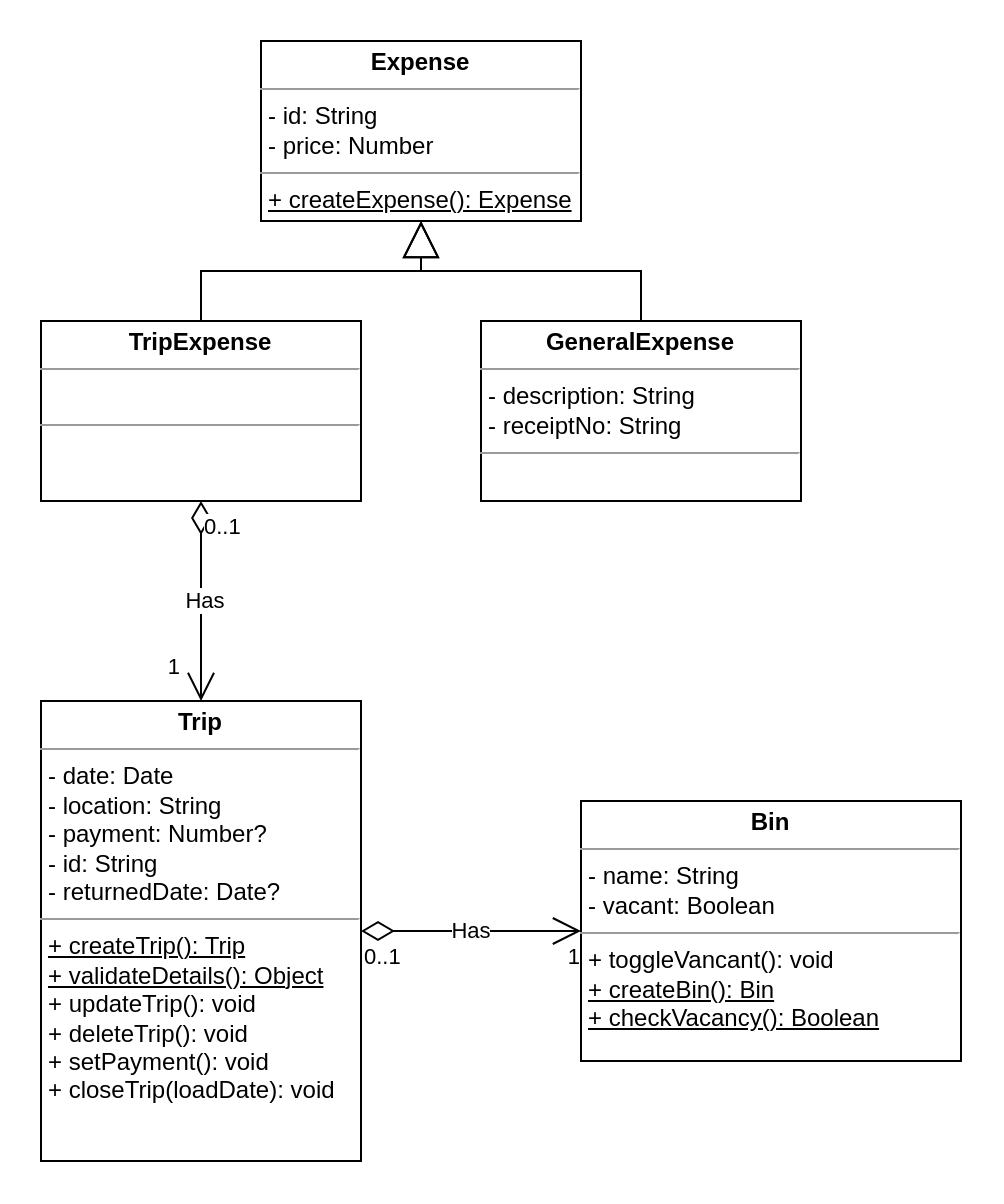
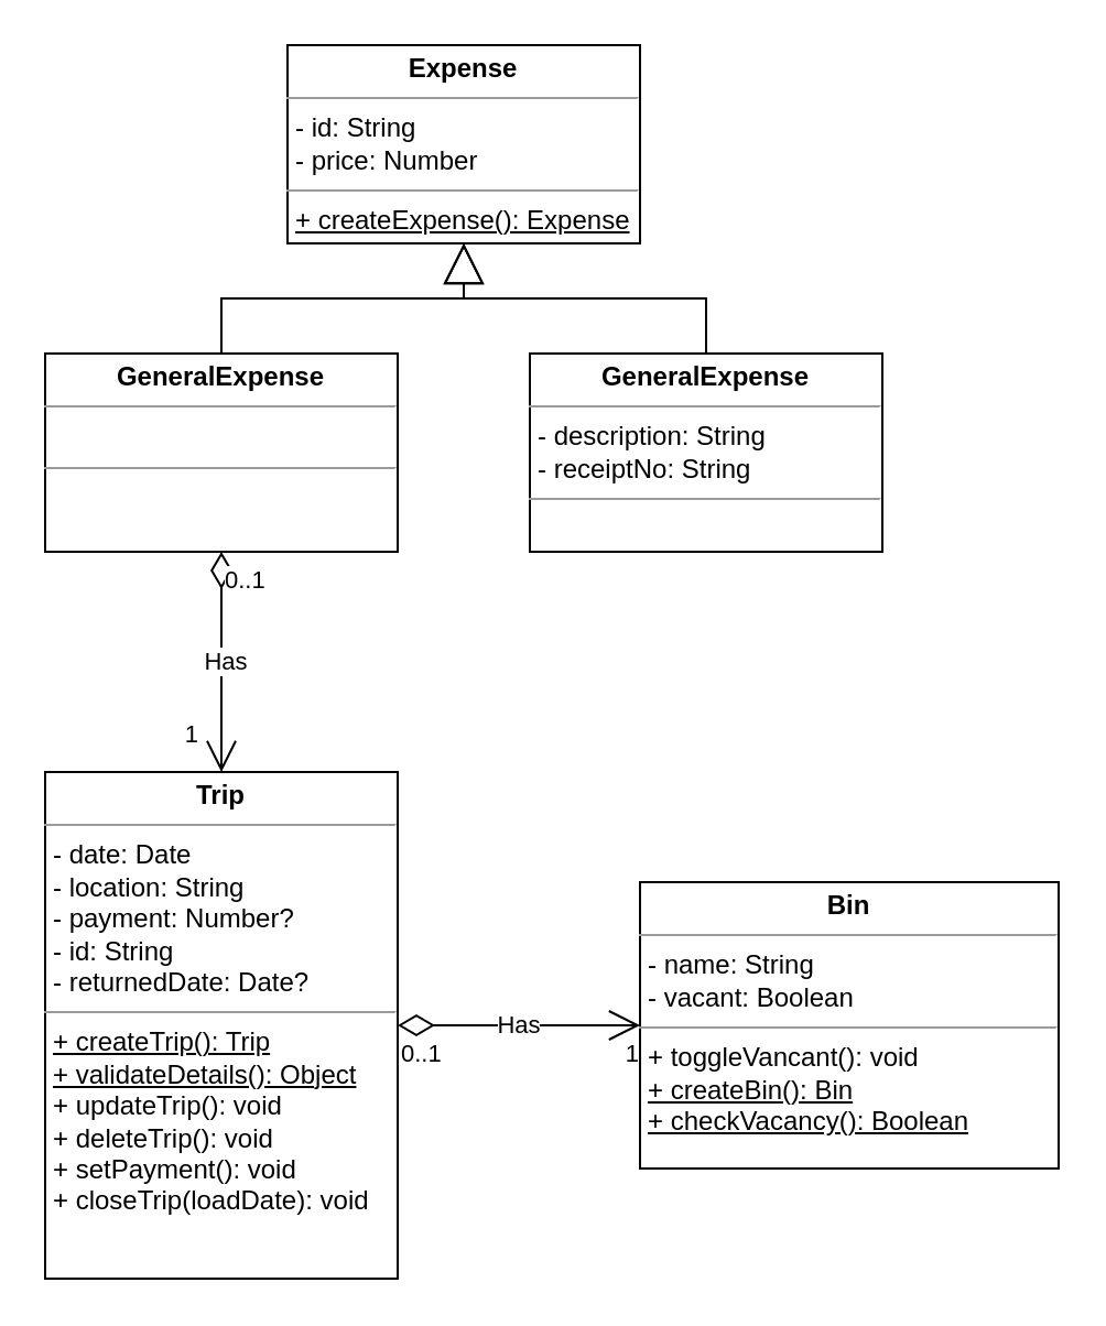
  <mxCell id="0" />
  <mxCell id="1" parent="0" />
  <mxCell id="2" value="&lt;p style=&quot;margin:0px;margin-top:4px;text-align:center;&quot;&gt;&lt;b&gt;Trip&lt;/b&gt;&lt;/p&gt;&lt;hr size=&quot;1&quot;&gt;&lt;p style=&quot;margin:0px;margin-left:4px;&quot;&gt;- date: Date&lt;/p&gt;&lt;p style=&quot;margin:0px;margin-left:4px;&quot;&gt;- location: String&lt;/p&gt;&lt;p style=&quot;margin:0px;margin-left:4px;&quot;&gt;&lt;span style=&quot;background-color: initial;&quot;&gt;- payment: Number?&lt;/span&gt;&lt;/p&gt;&lt;p style=&quot;margin:0px;margin-left:4px;&quot;&gt;- id: String&lt;/p&gt;&lt;p style=&quot;margin:0px;margin-left:4px;&quot;&gt;- returnedDate: Date?&lt;/p&gt;&lt;hr size=&quot;1&quot;&gt;&lt;p style=&quot;margin:0px;margin-left:4px;&quot;&gt;&lt;u&gt;+ createTrip(): Trip&lt;/u&gt;&lt;/p&gt;&lt;p style=&quot;margin:0px;margin-left:4px;&quot;&gt;&lt;u&gt;+ validateDetails(): Object&lt;/u&gt;&lt;/p&gt;&lt;p style=&quot;margin:0px;margin-left:4px;&quot;&gt;+ updateTrip(): void&lt;/p&gt;&lt;p style=&quot;margin:0px;margin-left:4px;&quot;&gt;+ deleteTrip(): void&lt;/p&gt;&lt;p style=&quot;margin:0px;margin-left:4px;&quot;&gt;+ setPayment(): void&lt;/p&gt;&lt;p style=&quot;margin:0px;margin-left:4px;&quot;&gt;+ closeTrip(loadDate): void&lt;/p&gt;" style="verticalAlign=top;align=left;overflow=fill;fontSize=12;fontFamily=Helvetica;html=1;whiteSpace=wrap;" vertex="1" parent="1"><mxGeometry x="20" y="350" width="160" height="230" as="geometry" /></mxCell>
  <mxCell id="3" value="&lt;p style=&quot;margin:0px;margin-top:4px;text-align:center;&quot;&gt;&lt;b&gt;Bin&lt;/b&gt;&lt;/p&gt;&lt;hr size=&quot;1&quot;&gt;&lt;p style=&quot;margin:0px;margin-left:4px;&quot;&gt;- name: String&lt;/p&gt;&lt;p style=&quot;margin:0px;margin-left:4px;&quot;&gt;- vacant: Boolean&lt;/p&gt;&lt;hr size=&quot;1&quot;&gt;&lt;p style=&quot;margin:0px;margin-left:4px;&quot;&gt;+ toggleVancant(): void&lt;/p&gt;&lt;p style=&quot;margin:0px;margin-left:4px;&quot;&gt;&lt;u&gt;+ createBin(): Bin&lt;/u&gt;&lt;/p&gt;&lt;p style=&quot;margin:0px;margin-left:4px;&quot;&gt;&lt;u&gt;+ checkVacancy(): Boolean&lt;/u&gt;&lt;/p&gt;" style="verticalAlign=top;align=left;overflow=fill;fontSize=12;fontFamily=Helvetica;html=1;whiteSpace=wrap;" vertex="1" parent="1"><mxGeometry x="290" y="400" width="190" height="130" as="geometry" /></mxCell>
  <mxCell id="4" value="Has" style="endArrow=open;html=1;endSize=12;startArrow=diamondThin;startSize=14;startFill=0;edgeStyle=orthogonalEdgeStyle;rounded=0;exitX=1;exitY=0.5;exitDx=0;exitDy=0;entryX=0;entryY=0.5;entryDx=0;entryDy=0;" edge="1" parent="1" source="2" target="3"><mxGeometry relative="1" as="geometry"><mxPoint x="120" y="300" as="sourcePoint" /><mxPoint x="280" y="300" as="targetPoint" /></mxGeometry></mxCell>
  <mxCell id="5" value="0..1" style="edgeLabel;resizable=0;html=1;align=left;verticalAlign=top;" connectable="0" vertex="1" parent="4"><mxGeometry x="-1" relative="1" as="geometry" /></mxCell>
  <mxCell id="6" value="1" style="edgeLabel;resizable=0;html=1;align=right;verticalAlign=top;" connectable="0" vertex="1" parent="4"><mxGeometry x="1" relative="1" as="geometry" /></mxCell>
  <mxCell id="7" value="&lt;p style=&quot;margin:0px;margin-top:4px;text-align:center;&quot;&gt;&lt;b&gt;Expense&lt;/b&gt;&lt;/p&gt;&lt;hr size=&quot;1&quot;&gt;&lt;p style=&quot;margin:0px;margin-left:4px;&quot;&gt;- id: String&lt;/p&gt;&lt;p style=&quot;margin:0px;margin-left:4px;&quot;&gt;- price: Number&lt;/p&gt;&lt;hr size=&quot;1&quot;&gt;&lt;p style=&quot;margin:0px;margin-left:4px;&quot;&gt;&lt;u&gt;+ createExpense(): Expense&lt;/u&gt;&lt;/p&gt;" style="verticalAlign=top;align=left;overflow=fill;fontSize=12;fontFamily=Helvetica;html=1;whiteSpace=wrap;" vertex="1" parent="1"><mxGeometry x="130" y="20" width="160" height="90" as="geometry" /></mxCell>
- <mxCell id="8" value="&lt;p style=&quot;margin:0px;margin-top:4px;text-align:center;&quot;&gt;&lt;b&gt;TripExpense&lt;/b&gt;&lt;/p&gt;&lt;hr size=&quot;1&quot;&gt;&lt;p style=&quot;margin:0px;margin-left:4px;&quot;&gt;&lt;br&gt;&lt;/p&gt;&lt;hr size=&quot;1&quot;&gt;&lt;p style=&quot;margin:0px;margin-left:4px;&quot;&gt;&lt;br&gt;&lt;/p&gt;" style="verticalAlign=top;align=left;overflow=fill;fontSize=12;fontFamily=Helvetica;html=1;whiteSpace=wrap;" vertex="1" parent="1"><mxGeometry x="20" y="160" width="160" height="90" as="geometry" /></mxCell>
+ <mxCell id="8" value="&lt;p style=&quot;margin:0px;margin-top:4px;text-align:center;&quot;&gt;&lt;b&gt;GeneralExpense&lt;/b&gt;&lt;/p&gt;&lt;hr size=&quot;1&quot;&gt;&lt;p style=&quot;margin:0px;margin-left:4px;&quot;&gt;&lt;br&gt;&lt;/p&gt;&lt;hr size=&quot;1&quot;&gt;&lt;p style=&quot;margin:0px;margin-left:4px;&quot;&gt;&lt;br&gt;&lt;/p&gt;" style="verticalAlign=top;align=left;overflow=fill;fontSize=12;fontFamily=Helvetica;html=1;whiteSpace=wrap;" vertex="1" parent="1"><mxGeometry x="20" y="160" width="160" height="90" as="geometry" /></mxCell>
  <mxCell id="9" value="&lt;p style=&quot;margin:0px;margin-top:4px;text-align:center;&quot;&gt;&lt;b&gt;GeneralExpense&lt;/b&gt;&lt;/p&gt;&lt;hr size=&quot;1&quot;&gt;&lt;p style=&quot;margin:0px;margin-left:4px;&quot;&gt;- description: String&lt;/p&gt;&lt;p style=&quot;margin:0px;margin-left:4px;&quot;&gt;- receiptNo: String&lt;/p&gt;&lt;hr size=&quot;1&quot;&gt;&lt;p style=&quot;margin:0px;margin-left:4px;&quot;&gt;&lt;br&gt;&lt;/p&gt;" style="verticalAlign=top;align=left;overflow=fill;fontSize=12;fontFamily=Helvetica;html=1;whiteSpace=wrap;" vertex="1" parent="1"><mxGeometry x="240" y="160" width="160" height="90" as="geometry" /></mxCell>
  <mxCell id="10" value="" style="endArrow=block;endSize=16;endFill=0;html=1;rounded=0;exitX=0.5;exitY=0;exitDx=0;exitDy=0;entryX=0.5;entryY=1;entryDx=0;entryDy=0;edgeStyle=orthogonalEdgeStyle;" edge="1" parent="1" source="8" target="7"><mxGeometry width="160" relative="1" as="geometry"><mxPoint x="120" y="300" as="sourcePoint" /><mxPoint x="280" y="300" as="targetPoint" /></mxGeometry></mxCell>
  <mxCell id="11" value="" style="endArrow=block;endSize=16;endFill=0;html=1;rounded=0;entryX=0.5;entryY=1;entryDx=0;entryDy=0;edgeStyle=orthogonalEdgeStyle;" edge="1" parent="1" source="9" target="7"><mxGeometry width="160" relative="1" as="geometry"><mxPoint x="340" as="sourcePoint" y="0" /><mxPoint x="340" as="targetPoint" y="0" /></mxGeometry></mxCell>
  <mxCell id="12" value="" style="endArrow=open;html=1;endSize=12;startArrow=diamondThin;startSize=14;startFill=0;rounded=0;entryX=0.5;entryY=0;entryDx=0;entryDy=0;" edge="1" parent="1" source="8" target="2"><mxGeometry relative="1" as="geometry"><mxPoint x="100" y="250" as="sourcePoint" /><mxPoint x="100" y="410" as="targetPoint" /></mxGeometry></mxCell>
  <mxCell id="13" value="0..1" style="edgeLabel;resizable=0;html=1;align=left;verticalAlign=top;" connectable="0" vertex="1" parent="12"><mxGeometry x="-1" relative="1" as="geometry" /></mxCell>
  <mxCell id="14" value="1" style="edgeLabel;resizable=0;html=1;align=right;verticalAlign=top;" connectable="0" vertex="1" parent="12"><mxGeometry x="1" relative="1" as="geometry"><mxPoint x="-10" y="-30" as="offset" /></mxGeometry></mxCell>
  <mxCell id="15" value="Has" style="edgeLabel;html=1;align=center;verticalAlign=middle;resizable=0;points=[];" vertex="1" connectable="0" parent="12"><mxGeometry x="-0.02" y="1" relative="1" as="geometry"><mxPoint as="offset" /></mxGeometry></mxCell>
